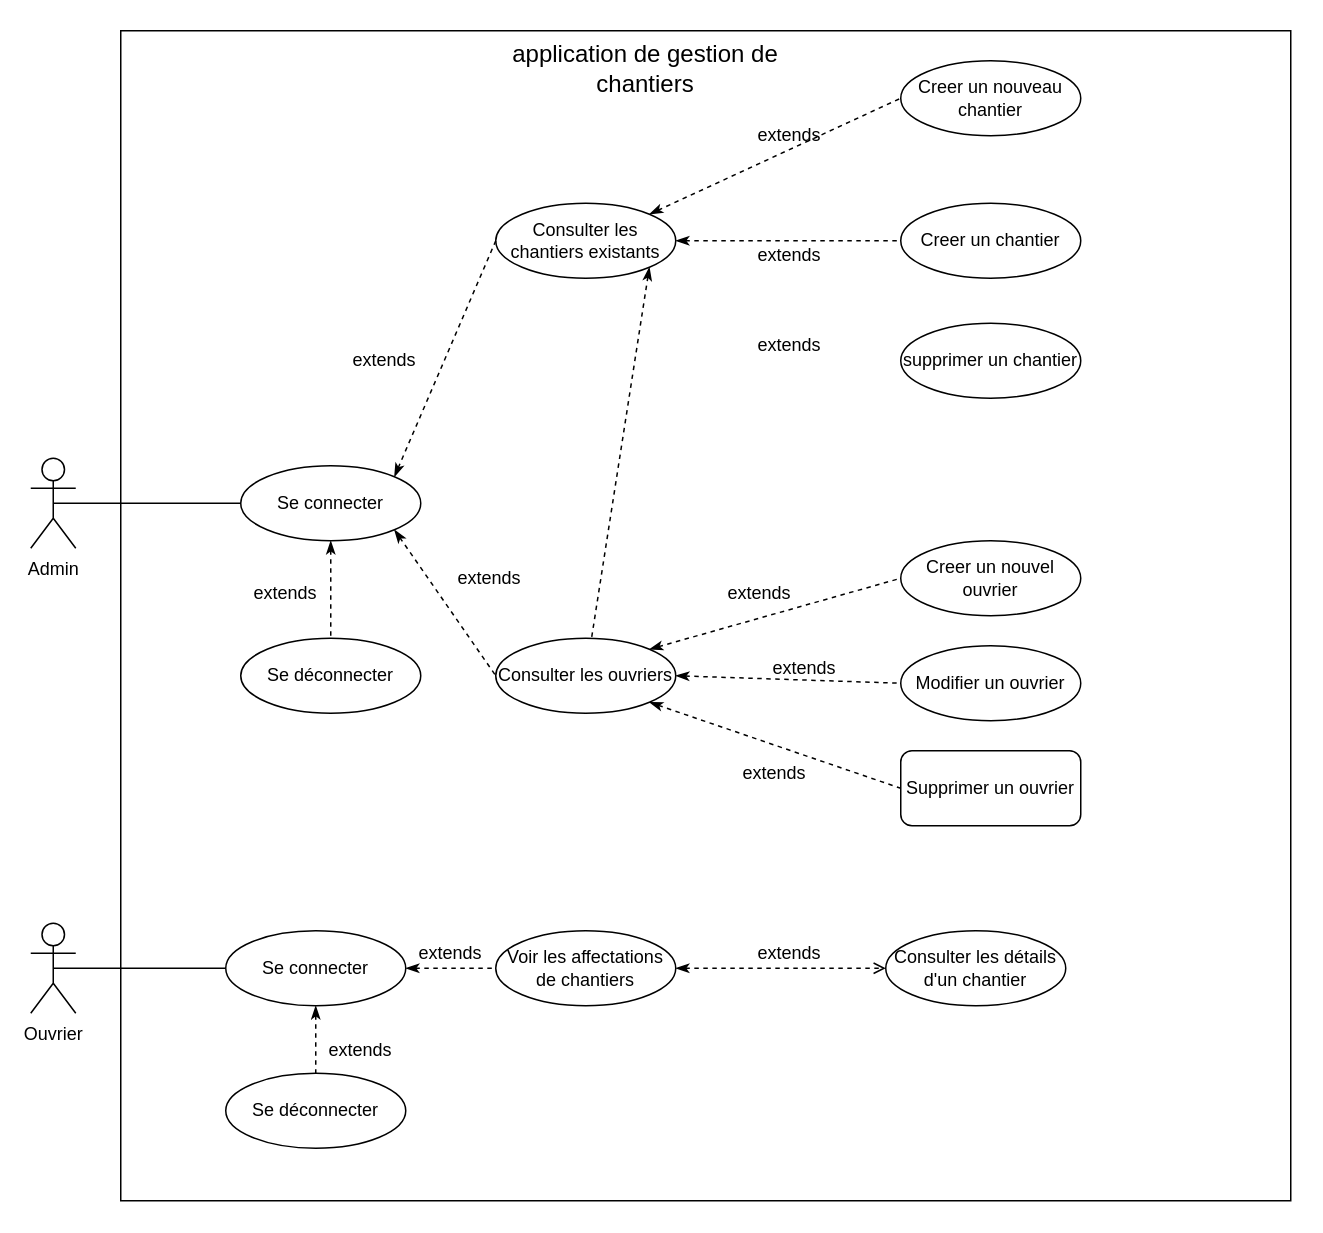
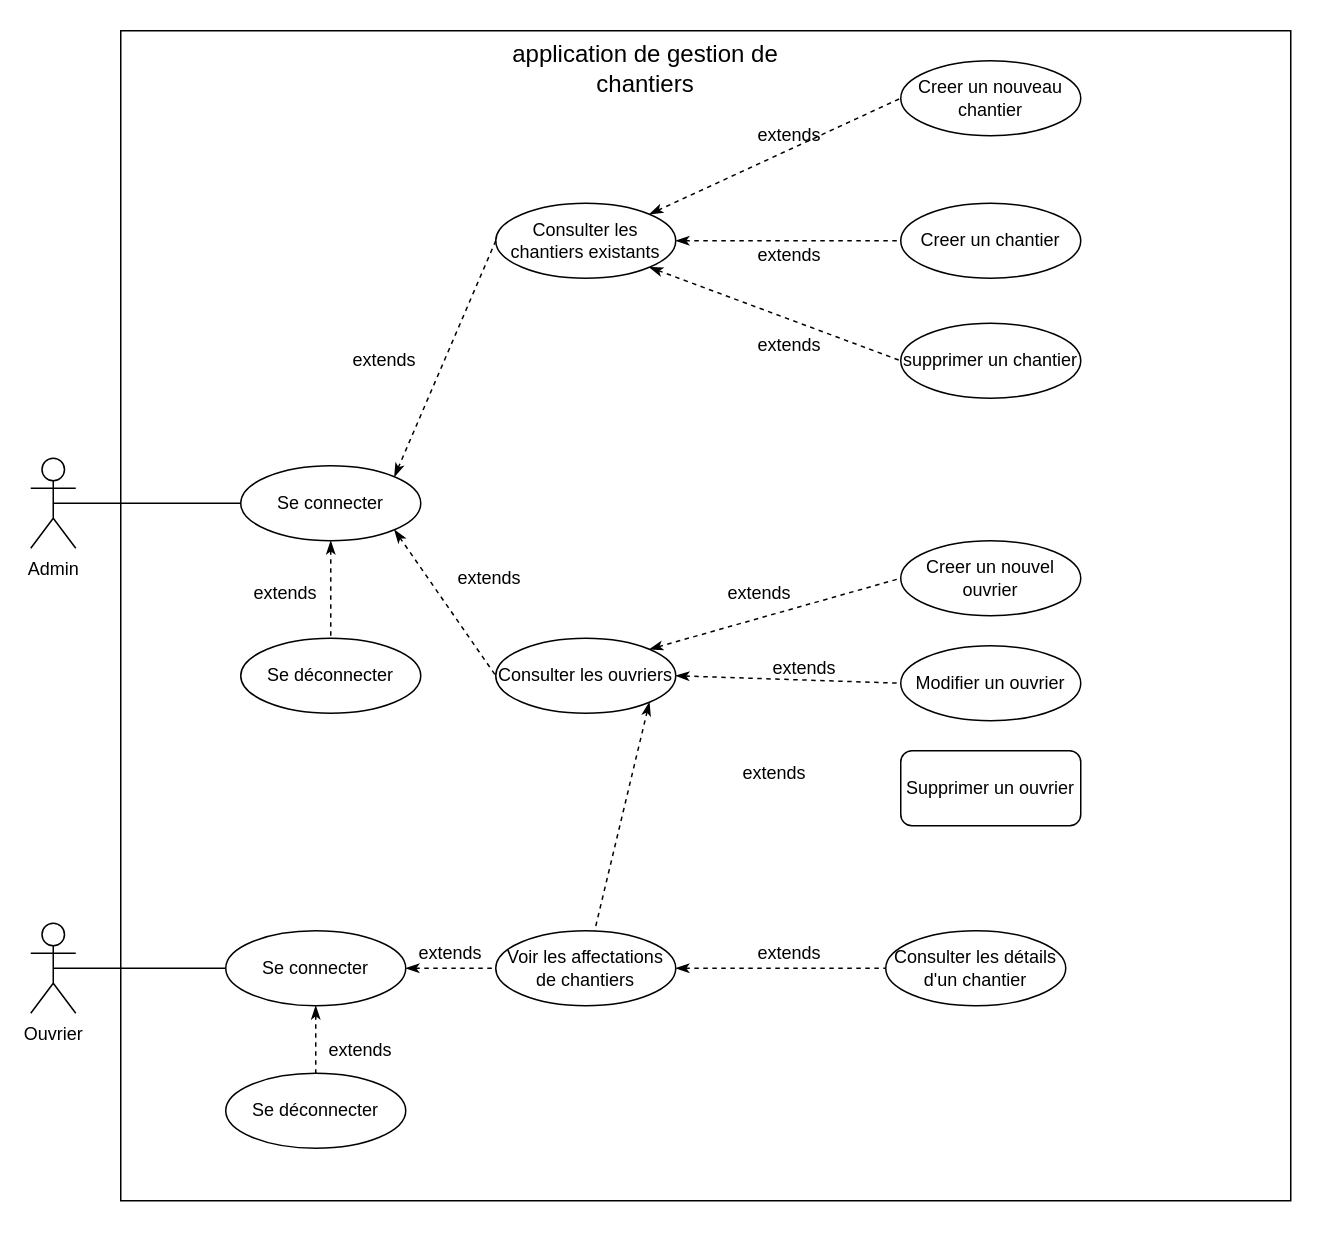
  <mxCell id="0" />
  <mxCell id="1" parent="0" />
  <mxCell id="2" value="" style="whiteSpace=wrap;html=1;aspect=fixed;" parent="1" vertex="1"><mxGeometry x="80" y="20" width="780" height="780" as="geometry" /></mxCell>
  <mxCell id="3" value="Ouvrier" style="shape=umlActor;verticalLabelPosition=bottom;verticalAlign=top;html=1;outlineConnect=0;" parent="1" vertex="1"><mxGeometry x="20" y="615" width="30" height="60" as="geometry" /></mxCell>
  <mxCell id="4" value="Admin" style="shape=umlActor;verticalLabelPosition=bottom;verticalAlign=top;html=1;outlineConnect=0;" parent="1" vertex="1"><mxGeometry x="20" y="305" width="30" height="60" as="geometry" /></mxCell>
  <mxCell id="5" value="Se connecter" style="ellipse;whiteSpace=wrap;html=1;" parent="1" vertex="1"><mxGeometry x="150" y="620" width="120" height="50" as="geometry" /></mxCell>
  <mxCell id="6" value="Se connecter" style="ellipse;whiteSpace=wrap;html=1;" parent="1" vertex="1"><mxGeometry x="160" y="310" width="120" height="50" as="geometry" /></mxCell>
  <mxCell id="7" value="Consulter les chantiers existants" style="ellipse;whiteSpace=wrap;html=1;" parent="1" vertex="1"><mxGeometry x="330" y="135" width="120" height="50" as="geometry" /></mxCell>
  <mxCell id="8" value="Creer un nouveau chantier" style="ellipse;whiteSpace=wrap;html=1;" parent="1" vertex="1"><mxGeometry x="600" y="40" width="120" height="50" as="geometry" /></mxCell>
  <mxCell id="9" value="Voir les affectations de chantiers" style="ellipse;whiteSpace=wrap;html=1;" parent="1" vertex="1"><mxGeometry x="330" y="620" width="120" height="50" as="geometry" /></mxCell>
  <mxCell id="10" value="Consulter les détails d'un chantier" style="ellipse;whiteSpace=wrap;html=1;" parent="1" vertex="1"><mxGeometry x="590" y="620" width="120" height="50" as="geometry" /></mxCell>
  <mxCell id="11" value="Creer un chantier" style="ellipse;whiteSpace=wrap;html=1;" parent="1" vertex="1"><mxGeometry x="600" y="135" width="120" height="50" as="geometry" /></mxCell>
  <mxCell id="12" value="supprimer un chantier" style="ellipse;whiteSpace=wrap;html=1;" parent="1" vertex="1"><mxGeometry x="600" y="215" width="120" height="50" as="geometry" /></mxCell>
  <mxCell id="13" value="Consulter les ouvriers" style="ellipse;whiteSpace=wrap;html=1;" parent="1" vertex="1"><mxGeometry x="330" y="425" width="120" height="50" as="geometry" /></mxCell>
  <mxCell id="14" value="Supprimer un ouvrier" style="whiteSpace=wrap;html=1;rounded=1;" parent="1" vertex="1"><mxGeometry x="600" y="500" width="120" height="50" as="geometry" /></mxCell>
  <mxCell id="15" value="Creer un nouvel ouvrier" style="ellipse;whiteSpace=wrap;html=1;" parent="1" vertex="1"><mxGeometry x="600" y="360" width="120" height="50" as="geometry" /></mxCell>
  <mxCell id="16" value="" style="endArrow=none;html=1;rounded=0;exitX=0.5;exitY=0.5;exitDx=0;exitDy=0;exitPerimeter=0;entryX=0;entryY=0.5;entryDx=0;entryDy=0;" parent="1" source="4" target="6" edge="1"><mxGeometry width="50" height="50" relative="1" as="geometry"><mxPoint x="320" y="415" as="sourcePoint" /><mxPoint x="370" y="365" as="targetPoint" /></mxGeometry></mxCell>
  <mxCell id="17" value="" style="endArrow=none;html=1;rounded=0;exitX=0.5;exitY=0.5;exitDx=0;exitDy=0;exitPerimeter=0;entryX=0;entryY=0.5;entryDx=0;entryDy=0;" parent="1" source="3" target="5" edge="1"><mxGeometry width="50" height="50" relative="1" as="geometry"><mxPoint x="320" y="415" as="sourcePoint" /><mxPoint x="370" y="365" as="targetPoint" /></mxGeometry></mxCell>
  <mxCell id="18" value="" style="endArrow=none;dashed=1;html=1;rounded=0;startArrow=classicThin;startFill=1;entryX=0;entryY=0.5;entryDx=0;entryDy=0;exitX=1;exitY=0;exitDx=0;exitDy=0;" parent="1" source="6" target="7" edge="1"><mxGeometry width="50" height="50" relative="1" as="geometry"><mxPoint x="320" y="395" as="sourcePoint" /><mxPoint x="370" y="345" as="targetPoint" /></mxGeometry></mxCell>
  <mxCell id="19" value="" style="endArrow=none;dashed=1;html=1;rounded=0;startArrow=classicThin;startFill=1;entryX=0;entryY=0.5;entryDx=0;entryDy=0;exitX=1;exitY=1;exitDx=0;exitDy=0;" parent="1" source="6" target="13" edge="1"><mxGeometry width="50" height="50" relative="1" as="geometry"><mxPoint x="273" y="328" as="sourcePoint" /><mxPoint x="340" y="170" as="targetPoint" /></mxGeometry></mxCell>
  <mxCell id="20" value="" style="endArrow=none;dashed=1;html=1;rounded=0;startArrow=classicThin;startFill=1;entryX=0;entryY=0.5;entryDx=0;entryDy=0;exitX=1;exitY=0;exitDx=0;exitDy=0;" parent="1" source="7" target="8" edge="1"><mxGeometry width="50" height="50" relative="1" as="geometry"><mxPoint x="272" y="363" as="sourcePoint" /><mxPoint x="340" y="460" as="targetPoint" /></mxGeometry></mxCell>
  <mxCell id="21" value="" style="endArrow=none;dashed=1;html=1;rounded=0;startArrow=classicThin;startFill=1;entryX=0;entryY=0.5;entryDx=0;entryDy=0;exitX=1;exitY=0.5;exitDx=0;exitDy=0;" parent="1" source="7" target="11" edge="1"><mxGeometry width="50" height="50" relative="1" as="geometry"><mxPoint x="442" y="152" as="sourcePoint" /><mxPoint x="610" y="90" as="targetPoint" /></mxGeometry></mxCell>
- <mxCell id="22" value="" style="endArrow=none;dashed=1;html=1;rounded=0;startArrow=classicThin;startFill=1;exitX=1;exitY=1;exitDx=0;exitDy=0;" parent="1" source="7" target="13" edge="1"><mxGeometry width="50" height="50" relative="1" as="geometry"><mxPoint x="460" y="170" as="sourcePoint" /><mxPoint x="610" y="170" as="targetPoint" /></mxGeometry></mxCell>
+ <mxCell id="22" value="" style="endArrow=none;dashed=1;html=1;rounded=0;startArrow=classicThin;startFill=1;exitX=1;exitY=1;exitDx=0;exitDy=0;entryX=0;entryY=0.5;entryDx=0;entryDy=0;" parent="1" source="7" target="12" edge="1"><mxGeometry width="50" height="50" relative="1" as="geometry"><mxPoint x="460" y="170" as="sourcePoint" /><mxPoint x="610" y="170" as="targetPoint" /></mxGeometry></mxCell>
  <mxCell id="23" value="" style="endArrow=none;dashed=1;html=1;rounded=0;startArrow=classicThin;startFill=1;exitX=1;exitY=0;exitDx=0;exitDy=0;entryX=0;entryY=0.5;entryDx=0;entryDy=0;" parent="1" source="13" target="15" edge="1"><mxGeometry width="50" height="50" relative="1" as="geometry"><mxPoint x="442" y="188" as="sourcePoint" /><mxPoint x="610" y="250" as="targetPoint" /></mxGeometry></mxCell>
- <mxCell id="24" value="" style="endArrow=none;dashed=1;html=1;rounded=0;startArrow=classicThin;startFill=1;exitX=1;exitY=1;exitDx=0;exitDy=0;entryX=0;entryY=0.5;entryDx=0;entryDy=0;" parent="1" source="13" target="14" edge="1"><mxGeometry width="50" height="50" relative="1" as="geometry"><mxPoint x="442" y="442" as="sourcePoint" /><mxPoint x="610" y="420" as="targetPoint" /></mxGeometry></mxCell>
+ <mxCell id="24" value="" style="endArrow=none;dashed=1;html=1;rounded=0;startArrow=classicThin;startFill=1;exitX=1;exitY=1;exitDx=0;exitDy=0;" parent="1" source="13" target="9" edge="1"><mxGeometry width="50" height="50" relative="1" as="geometry"><mxPoint x="442" y="442" as="sourcePoint" /><mxPoint x="610" y="420" as="targetPoint" /></mxGeometry></mxCell>
  <mxCell id="25" value="" style="endArrow=none;dashed=1;html=1;rounded=0;startArrow=classicThin;startFill=1;exitX=1;exitY=0.5;exitDx=0;exitDy=0;entryX=0;entryY=0.5;entryDx=0;entryDy=0;" parent="1" source="5" target="9" edge="1"><mxGeometry width="50" height="50" relative="1" as="geometry"><mxPoint x="442" y="478" as="sourcePoint" /><mxPoint x="610" y="510" as="targetPoint" /></mxGeometry></mxCell>
- <mxCell id="26" value="" style="endArrow=open;dashed=1;html=1;rounded=0;startArrow=classicThin;startFill=1;exitX=1;exitY=0.5;exitDx=0;exitDy=0;entryX=0;entryY=0.5;entryDx=0;entryDy=0;" parent="1" source="9" target="10" edge="1"><mxGeometry width="50" height="50" relative="1" as="geometry"><mxPoint x="280" y="655" as="sourcePoint" /><mxPoint x="340" y="655" as="targetPoint" /></mxGeometry></mxCell>
+ <mxCell id="26" value="" style="endArrow=none;dashed=1;html=1;rounded=0;startArrow=classicThin;startFill=1;exitX=1;exitY=0.5;exitDx=0;exitDy=0;entryX=0;entryY=0.5;entryDx=0;entryDy=0;" parent="1" source="9" target="10" edge="1"><mxGeometry width="50" height="50" relative="1" as="geometry"><mxPoint x="280" y="655" as="sourcePoint" /><mxPoint x="340" y="655" as="targetPoint" /></mxGeometry></mxCell>
  <mxCell id="27" value="Se dé&lt;span style=&quot;color: rgba(0, 0, 0, 0); font-family: monospace; font-size: 0px; text-align: start; text-wrap: nowrap;&quot;&gt;%3CmxGraphModel%3E%3Croot%3E%3CmxCell%20id%3D%220%22%2F%3E%3CmxCell%20id%3D%221%22%20parent%3D%220%22%2F%3E%3CmxCell%20id%3D%222%22%20value%3D%22Se%20connecter%22%20style%3D%22ellipse%3BwhiteSpace%3Dwrap%3Bhtml%3D1%3B%22%20vertex%3D%221%22%20parent%3D%221%22%3E%3CmxGeometry%20x%3D%22210%22%20y%3D%22175%22%20width%3D%22120%22%20height%3D%2250%22%20as%3D%22geometry%22%2F%3E%3C%2FmxCell%3E%3C%2Froot%3E%3C%2FmxGraphModel%3E&lt;/span&gt;conn&lt;span style=&quot;color: rgba(0, 0, 0, 0); font-family: monospace; font-size: 0px; text-align: start; text-wrap: nowrap;&quot;&gt;%3CmxGraphModel%3E%3Croot%3E%3CmxCell%20id%3D%220%22%2F%3E%3CmxCell%20id%3D%221%22%20parent%3D%220%22%2F%3E%3CmxCell%20id%3D%222%22%20value%3D%22Se%20connecter%22%20style%3D%22ellipse%3BwhiteSpace%3Dwrap%3Bhtml%3D1%3B%22%20vertex%3D%221%22%20parent%3D%221%22%3E%3CmxGeometry%20x%3D%22210%22%20y%3D%22175%22%20width%3D%22120%22%20height%3D%2250%22%20as%3D%22geometry%22%2F%3E%3C%2FmxCell%3E%3C%2Froot%3E%3C%2FmxGraphModel%3E&lt;/span&gt;ecter" style="ellipse;whiteSpace=wrap;html=1;" parent="1" vertex="1"><mxGeometry x="160" y="425" width="120" height="50" as="geometry" /></mxCell>
  <mxCell id="28" value="Se dé&lt;span style=&quot;color: rgba(0, 0, 0, 0); font-family: monospace; font-size: 0px; text-align: start; text-wrap: nowrap;&quot;&gt;%3CmxGraphModel%3E%3Croot%3E%3CmxCell%20id%3D%220%22%2F%3E%3CmxCell%20id%3D%221%22%20parent%3D%220%22%2F%3E%3CmxCell%20id%3D%222%22%20value%3D%22Se%20connecter%22%20style%3D%22ellipse%3BwhiteSpace%3Dwrap%3Bhtml%3D1%3B%22%20vertex%3D%221%22%20parent%3D%221%22%3E%3CmxGeometry%20x%3D%22210%22%20y%3D%22175%22%20width%3D%22120%22%20height%3D%2250%22%20as%3D%22geometry%22%2F%3E%3C%2FmxCell%3E%3C%2Froot%3E%3C%2FmxGraphModel%3E&lt;/span&gt;conn&lt;span style=&quot;color: rgba(0, 0, 0, 0); font-family: monospace; font-size: 0px; text-align: start; text-wrap: nowrap;&quot;&gt;%3CmxGraphModel%3E%3Croot%3E%3CmxCell%20id%3D%220%22%2F%3E%3CmxCell%20id%3D%221%22%20parent%3D%220%22%2F%3E%3CmxCell%20id%3D%222%22%20value%3D%22Se%20connecter%22%20style%3D%22ellipse%3BwhiteSpace%3Dwrap%3Bhtml%3D1%3B%22%20vertex%3D%221%22%20parent%3D%221%22%3E%3CmxGeometry%20x%3D%22210%22%20y%3D%22175%22%20width%3D%22120%22%20height%3D%2250%22%20as%3D%22geometry%22%2F%3E%3C%2FmxCell%3E%3C%2Froot%3E%3C%2FmxGraphModel%3E&lt;/span&gt;ecter" style="ellipse;whiteSpace=wrap;html=1;" parent="1" vertex="1"><mxGeometry x="150" y="715" width="120" height="50" as="geometry" /></mxCell>
  <mxCell id="29" value="" style="endArrow=none;dashed=1;html=1;rounded=0;startArrow=classicThin;startFill=1;entryX=0.5;entryY=0;entryDx=0;entryDy=0;exitX=0.5;exitY=1;exitDx=0;exitDy=0;" parent="1" source="6" target="27" edge="1"><mxGeometry width="50" height="50" relative="1" as="geometry"><mxPoint x="272" y="363" as="sourcePoint" /><mxPoint x="340" y="460" as="targetPoint" /></mxGeometry></mxCell>
  <mxCell id="30" value="" style="endArrow=none;dashed=1;html=1;rounded=0;startArrow=classicThin;startFill=1;entryX=0.5;entryY=0;entryDx=0;entryDy=0;exitX=0.5;exitY=1;exitDx=0;exitDy=0;" parent="1" source="5" target="28" edge="1"><mxGeometry width="50" height="50" relative="1" as="geometry"><mxPoint x="230" y="370" as="sourcePoint" /><mxPoint x="230" y="435" as="targetPoint" /></mxGeometry></mxCell>
  <mxCell id="31" value="extends" style="text;html=1;align=center;verticalAlign=middle;whiteSpace=wrap;rounded=0;" parent="1" vertex="1"><mxGeometry x="226" y="225" width="60" height="30" as="geometry" /></mxCell>
  <mxCell id="32" value="&lt;font style=&quot;font-size: 16px;&quot;&gt;application de gestion de chantiers&lt;/font&gt;" style="text;html=1;align=center;verticalAlign=middle;whiteSpace=wrap;rounded=0;" parent="1" vertex="1"><mxGeometry x="340" y="25" width="180" height="40" as="geometry" /></mxCell>
  <mxCell id="33" value="extends" style="text;html=1;align=center;verticalAlign=middle;whiteSpace=wrap;rounded=0;" parent="1" vertex="1"><mxGeometry x="160" y="380" width="60" height="30" as="geometry" /></mxCell>
  <mxCell id="34" value="extends" style="text;html=1;align=center;verticalAlign=middle;whiteSpace=wrap;rounded=0;" parent="1" vertex="1"><mxGeometry x="296" y="370" width="60" height="30" as="geometry" /></mxCell>
  <mxCell id="35" value="extends" style="text;html=1;align=center;verticalAlign=middle;whiteSpace=wrap;rounded=0;" parent="1" vertex="1"><mxGeometry x="476" y="380" width="60" height="30" as="geometry" /></mxCell>
  <mxCell id="36" value="extends" style="text;html=1;align=center;verticalAlign=middle;whiteSpace=wrap;rounded=0;" parent="1" vertex="1"><mxGeometry x="486" y="500" width="60" height="30" as="geometry" /></mxCell>
  <mxCell id="37" value="extends" style="text;html=1;align=center;verticalAlign=middle;whiteSpace=wrap;rounded=0;" parent="1" vertex="1"><mxGeometry x="496" y="215" width="60" height="30" as="geometry" /></mxCell>
  <mxCell id="38" value="extends" style="text;html=1;align=center;verticalAlign=middle;whiteSpace=wrap;rounded=0;" parent="1" vertex="1"><mxGeometry x="496" y="155" width="60" height="30" as="geometry" /></mxCell>
  <mxCell id="39" value="extends" style="text;html=1;align=center;verticalAlign=middle;whiteSpace=wrap;rounded=0;" parent="1" vertex="1"><mxGeometry x="496" y="75" width="60" height="30" as="geometry" /></mxCell>
  <mxCell id="40" value="extends" style="text;html=1;align=center;verticalAlign=middle;whiteSpace=wrap;rounded=0;" parent="1" vertex="1"><mxGeometry x="496" y="620" width="60" height="30" as="geometry" /></mxCell>
  <mxCell id="41" value="extends" style="text;html=1;align=center;verticalAlign=middle;whiteSpace=wrap;rounded=0;" parent="1" vertex="1"><mxGeometry x="270" y="620" width="60" height="30" as="geometry" /></mxCell>
  <mxCell id="42" value="extends" style="text;html=1;align=center;verticalAlign=middle;whiteSpace=wrap;rounded=0;" parent="1" vertex="1"><mxGeometry x="210" y="685" width="60" height="30" as="geometry" /></mxCell>
  <mxCell id="43" value="Modifier un ouvrier" style="ellipse;whiteSpace=wrap;html=1;" vertex="1" parent="1"><mxGeometry x="600" y="430" width="120" height="50" as="geometry" /></mxCell>
  <mxCell id="44" value="" style="endArrow=none;dashed=1;html=1;rounded=0;startArrow=classicThin;startFill=1;exitX=1;exitY=0.5;exitDx=0;exitDy=0;entryX=0;entryY=0.5;entryDx=0;entryDy=0;" edge="1" parent="1" source="13" target="43"><mxGeometry width="50" height="50" relative="1" as="geometry"><mxPoint x="443" y="477" as="sourcePoint" /><mxPoint x="610" y="535" as="targetPoint" /></mxGeometry></mxCell>
  <mxCell id="45" value="extends" style="text;html=1;align=center;verticalAlign=middle;whiteSpace=wrap;rounded=0;" vertex="1" parent="1"><mxGeometry x="506" y="430" width="60" height="30" as="geometry" /></mxCell>
